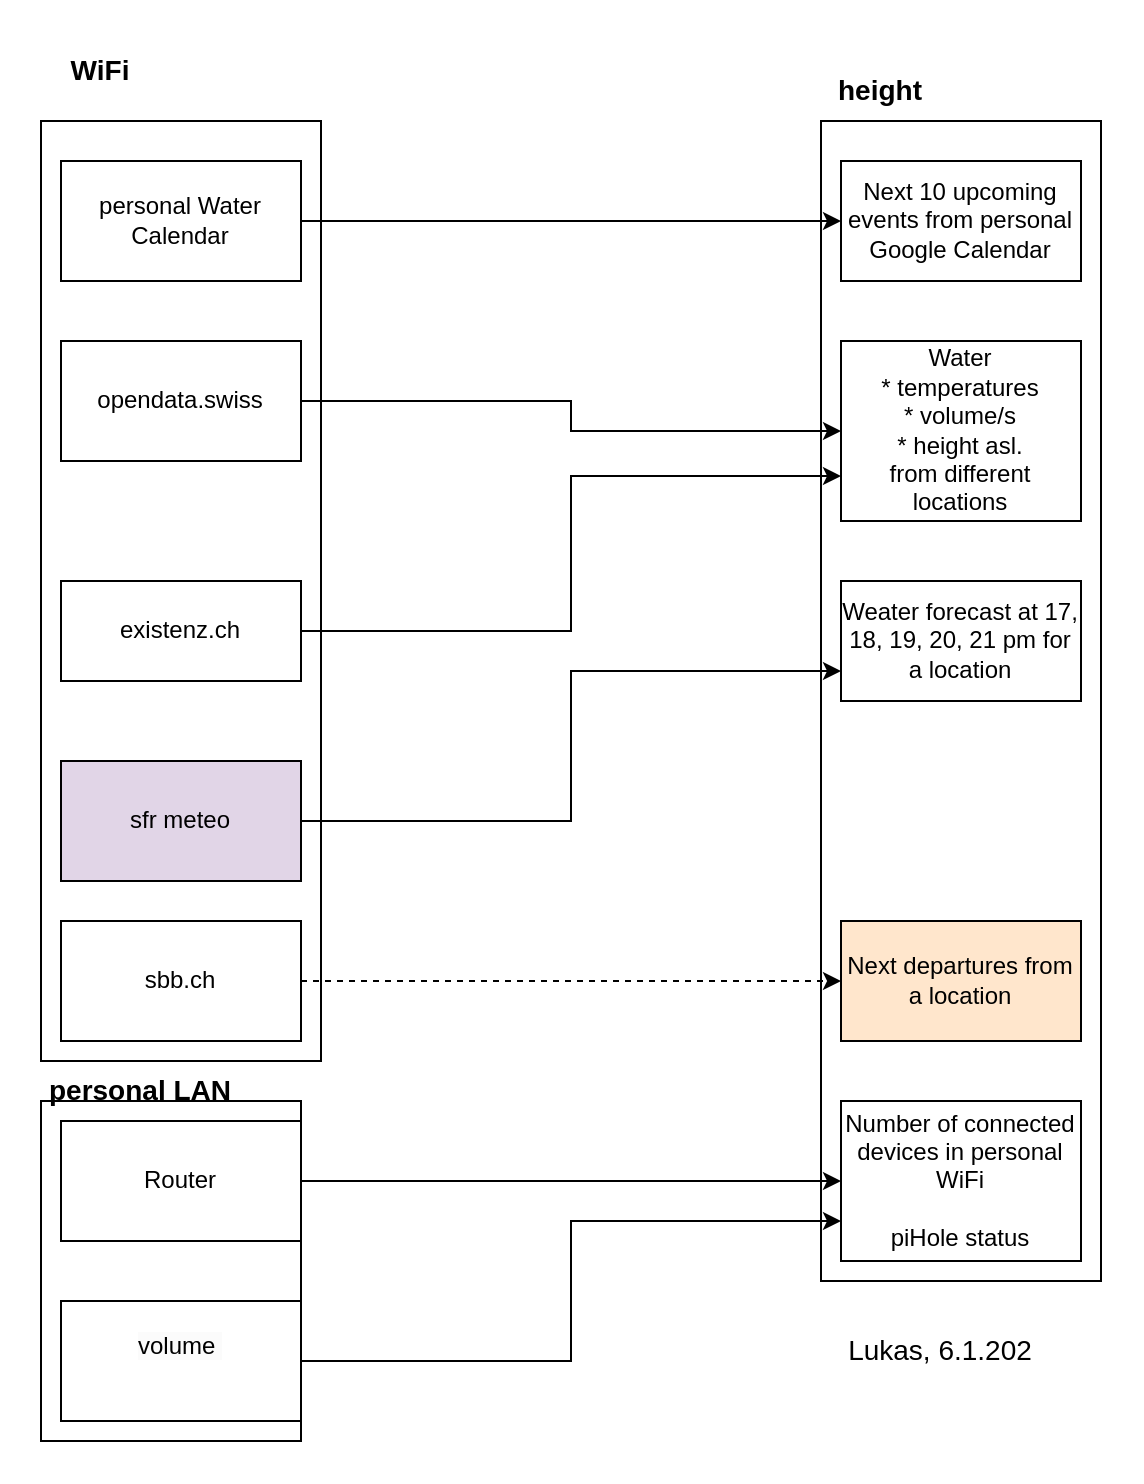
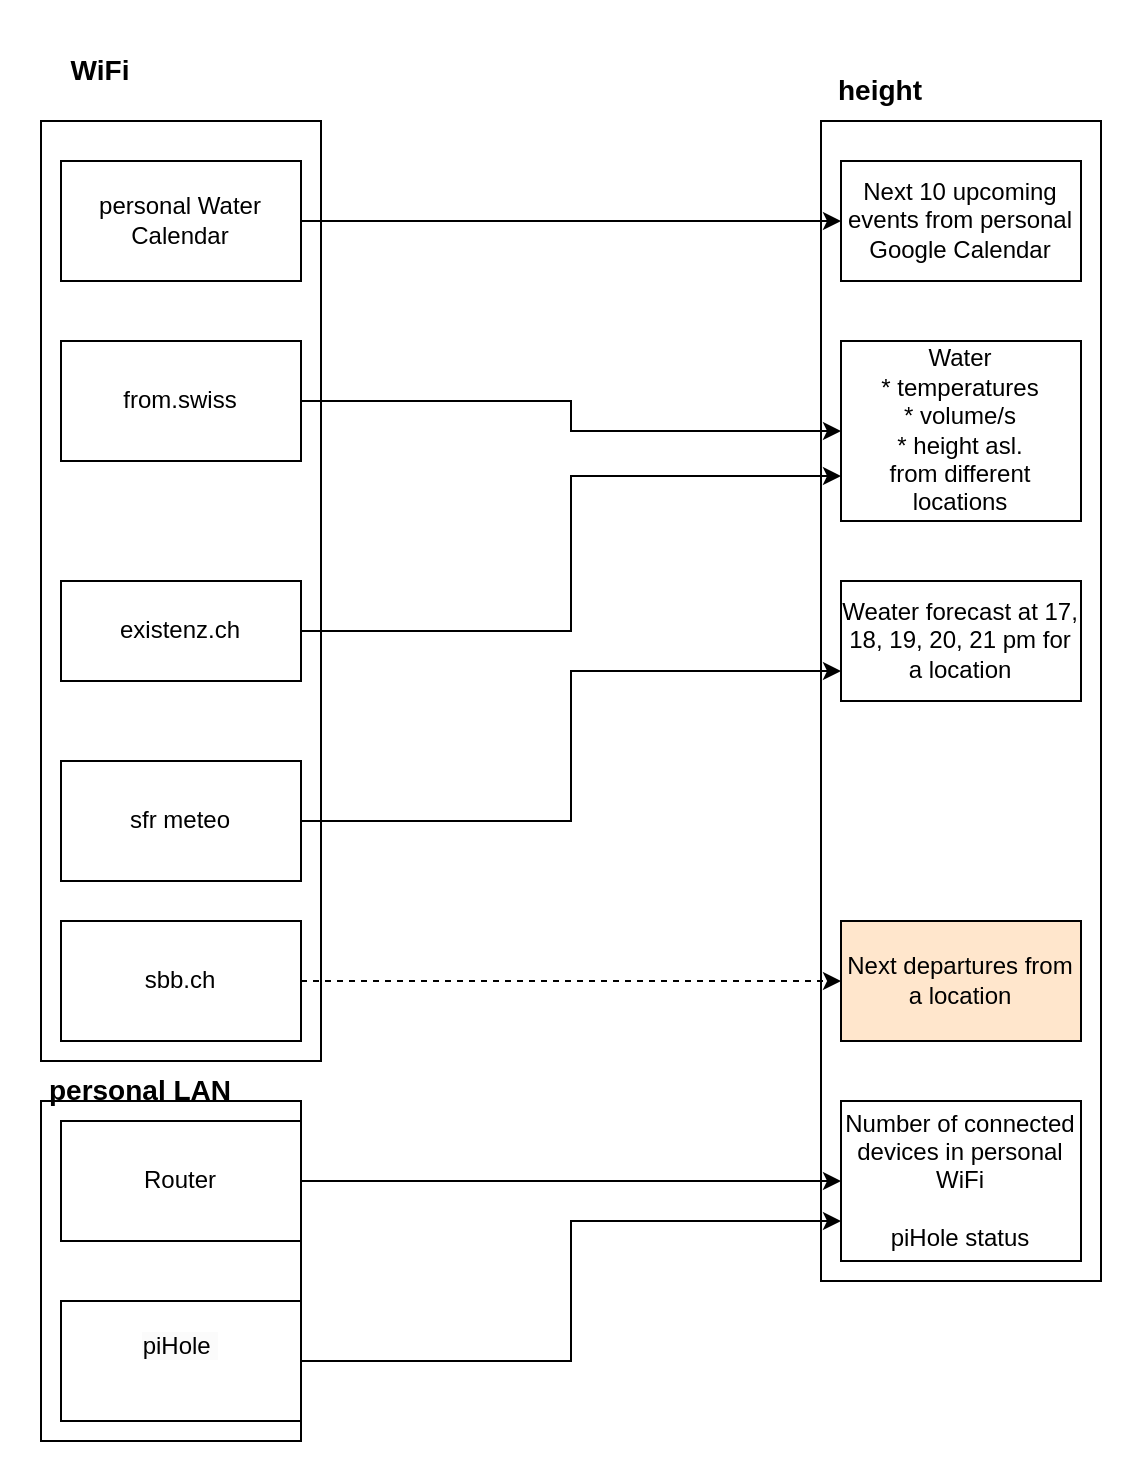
  <mxCell id="0" />
  <mxCell id="1" parent="0" />
  <mxCell id="2" value="" style="rounded=0;whiteSpace=wrap;html=1;" vertex="1" parent="1"><mxGeometry x="20" y="550" width="130" height="170" as="geometry" /></mxCell>
  <mxCell id="3" value="" style="rounded=0;whiteSpace=wrap;html=1;" vertex="1" parent="1"><mxGeometry x="20" y="60" width="140" height="470" as="geometry" /></mxCell>
  <mxCell id="4" value="" style="rounded=0;whiteSpace=wrap;html=1;" vertex="1" parent="1"><mxGeometry x="410" y="60" width="140" height="580" as="geometry" /></mxCell>
  <mxCell id="5" value="Next 10 upcoming events from personal Google Calendar" style="rounded=0;whiteSpace=wrap;html=1;" vertex="1" parent="1"><mxGeometry x="420" y="80" width="120" height="60" as="geometry" /></mxCell>
  <mxCell id="6" value="Water&lt;br&gt;* temperatures&lt;br&gt;* volume/s&lt;br&gt;* height asl.&lt;br&gt;from different locations" style="rounded=0;whiteSpace=wrap;html=1;" vertex="1" parent="1"><mxGeometry x="420" y="170" width="120" height="90" as="geometry" /></mxCell>
  <mxCell id="7" value="Weater forecast at 17, 18, 19, 20, 21 pm for a location" style="rounded=0;whiteSpace=wrap;html=1;" vertex="1" parent="1"><mxGeometry x="420" y="290" width="120" height="60" as="geometry" /></mxCell>
  <mxCell id="8" value="Next departures from a location" style="rounded=0;whiteSpace=wrap;html=1;fillColor=#ffe6cc;" vertex="1" parent="1"><mxGeometry x="420" y="460" width="120" height="60" as="geometry" /></mxCell>
  <mxCell id="9" value="personal Water Calendar" style="rounded=0;whiteSpace=wrap;html=1;" vertex="1" parent="1"><mxGeometry x="30" y="80" width="120" height="60" as="geometry" /></mxCell>
  <mxCell id="10" style="edgeStyle=orthogonalEdgeStyle;rounded=0;orthogonalLoop=1;jettySize=auto;html=1;entryX=0;entryY=0.5;entryDx=0;entryDy=0;" edge="1" parent="1" source="11" target="6"><mxGeometry relative="1" as="geometry" /></mxCell>
- <mxCell id="11" value="opendata.swiss" style="rounded=0;whiteSpace=wrap;html=1;" vertex="1" parent="1"><mxGeometry x="30" y="170" width="120" height="60" as="geometry" /></mxCell>
+ <mxCell id="11" value="from.swiss" style="rounded=0;whiteSpace=wrap;html=1;" vertex="1" parent="1"><mxGeometry x="30" y="170" width="120" height="60" as="geometry" /></mxCell>
  <mxCell id="12" style="edgeStyle=orthogonalEdgeStyle;rounded=0;orthogonalLoop=1;jettySize=auto;html=1;exitX=1;exitY=0.5;exitDx=0;exitDy=0;entryX=0;entryY=0.75;entryDx=0;entryDy=0;" edge="1" parent="1" source="13" target="6"><mxGeometry relative="1" as="geometry" /></mxCell>
  <mxCell id="13" value="existenz.ch" style="rounded=0;whiteSpace=wrap;html=1;" vertex="1" parent="1"><mxGeometry x="30" y="290" width="120" height="50" as="geometry" /></mxCell>
  <mxCell id="14" style="edgeStyle=orthogonalEdgeStyle;rounded=0;orthogonalLoop=1;jettySize=auto;html=1;entryX=0;entryY=0.5;entryDx=0;entryDy=0;dashed=1;" edge="1" parent="1" source="15" target="8"><mxGeometry relative="1" as="geometry" /></mxCell>
  <mxCell id="15" value="sbb.ch" style="rounded=0;whiteSpace=wrap;html=1;" vertex="1" parent="1"><mxGeometry x="30" y="460" width="120" height="60" as="geometry" /></mxCell>
  <mxCell id="16" value="Number of connected devices in personal WiFi&lt;br&gt;&lt;br&gt;piHole status" style="rounded=0;whiteSpace=wrap;html=1;" vertex="1" parent="1"><mxGeometry x="420" y="550" width="120" height="80" as="geometry" /></mxCell>
  <mxCell id="17" style="edgeStyle=orthogonalEdgeStyle;rounded=0;orthogonalLoop=1;jettySize=auto;html=1;entryX=0;entryY=0.5;entryDx=0;entryDy=0;" edge="1" parent="1" source="18" target="16"><mxGeometry relative="1" as="geometry" /></mxCell>
  <mxCell id="18" value="Router" style="rounded=0;whiteSpace=wrap;html=1;" vertex="1" parent="1"><mxGeometry x="30" y="560" width="120" height="60" as="geometry" /></mxCell>
  <mxCell id="19" style="edgeStyle=orthogonalEdgeStyle;rounded=0;orthogonalLoop=1;jettySize=auto;html=1;exitX=1;exitY=0.5;exitDx=0;exitDy=0;entryX=0;entryY=0.75;entryDx=0;entryDy=0;" edge="1" parent="1" source="20" target="16"><mxGeometry relative="1" as="geometry" /></mxCell>
- <mxCell id="20" value="&#10;&lt;span style=&quot;color: rgb(0, 0, 0); font-family: Helvetica; font-size: 12px; font-style: normal; font-variant-ligatures: normal; font-variant-caps: normal; font-weight: 400; letter-spacing: normal; orphans: 2; text-align: center; text-indent: 0px; text-transform: none; widows: 2; word-spacing: 0px; -webkit-text-stroke-width: 0px; background-color: rgb(251, 251, 251); text-decoration-thickness: initial; text-decoration-style: initial; text-decoration-color: initial; float: none; display: inline !important;&quot;&gt;volume&lt;span&gt;&amp;nbsp;&lt;/span&gt;&lt;/span&gt;&#10;&#10;" style="rounded=0;whiteSpace=wrap;html=1;" vertex="1" parent="1"><mxGeometry x="30" y="650" width="120" height="60" as="geometry" /></mxCell>
+ <mxCell id="20" value="&#10;&lt;span style=&quot;color: rgb(0, 0, 0); font-family: Helvetica; font-size: 12px; font-style: normal; font-variant-ligatures: normal; font-variant-caps: normal; font-weight: 400; letter-spacing: normal; orphans: 2; text-align: center; text-indent: 0px; text-transform: none; widows: 2; word-spacing: 0px; -webkit-text-stroke-width: 0px; background-color: rgb(251, 251, 251); text-decoration-thickness: initial; text-decoration-style: initial; text-decoration-color: initial; float: none; display: inline !important;&quot;&gt;piHole&lt;span&gt;&amp;nbsp;&lt;/span&gt;&lt;/span&gt;&#10;&#10;" style="rounded=0;whiteSpace=wrap;html=1;" vertex="1" parent="1"><mxGeometry x="30" y="650" width="120" height="60" as="geometry" /></mxCell>
  <mxCell id="21" value="" style="endArrow=classic;html=1;rounded=0;entryX=0;entryY=0.5;entryDx=0;entryDy=0;" edge="1" parent="1" target="5"><mxGeometry width="50" height="50" relative="1" as="geometry"><mxPoint x="150" y="110" as="sourcePoint" /><mxPoint x="200" y="60" as="targetPoint" /></mxGeometry></mxCell>
  <mxCell id="22" style="edgeStyle=orthogonalEdgeStyle;rounded=0;orthogonalLoop=1;jettySize=auto;html=1;entryX=0;entryY=0.75;entryDx=0;entryDy=0;" edge="1" parent="1" source="23" target="7"><mxGeometry relative="1" as="geometry" /></mxCell>
- <mxCell id="23" value="sfr meteo" style="rounded=0;whiteSpace=wrap;html=1;fillColor=#e1d5e7;" vertex="1" parent="1"><mxGeometry x="30" y="380" width="120" height="60" as="geometry" /></mxCell>
+ <mxCell id="23" value="sfr meteo" style="rounded=0;whiteSpace=wrap;html=1;" vertex="1" parent="1"><mxGeometry x="30" y="380" width="120" height="60" as="geometry" /></mxCell>
  <mxCell id="24" value="&lt;font style=&quot;font-size: 14px;&quot;&gt;&lt;b&gt;height&lt;/b&gt;&lt;/font&gt;" style="text;html=1;strokeColor=none;fillColor=none;align=center;verticalAlign=middle;whiteSpace=wrap;rounded=0;" vertex="1" parent="1"><mxGeometry x="410" y="30" width="60" height="30" as="geometry" /></mxCell>
  <mxCell id="25" value="&lt;font style=&quot;font-size: 14px;&quot;&gt;&lt;b&gt;WiFi&lt;/b&gt;&lt;/font&gt;" style="text;html=1;strokeColor=none;fillColor=none;align=center;verticalAlign=middle;whiteSpace=wrap;rounded=0;" vertex="1" parent="1"><mxGeometry x="20" y="20" width="60" height="30" as="geometry" /></mxCell>
  <mxCell id="26" value="&lt;font style=&quot;font-size: 14px;&quot;&gt;&lt;b&gt;personal LAN&lt;/b&gt;&lt;/font&gt;" style="text;html=1;strokeColor=none;fillColor=none;align=center;verticalAlign=middle;whiteSpace=wrap;rounded=0;" vertex="1" parent="1"><mxGeometry x="20" y="530" width="100" height="30" as="geometry" /></mxCell>
- <mxCell id="27" value="Lukas, 6.1.202" style="text;html=1;strokeColor=none;fillColor=none;align=center;verticalAlign=middle;whiteSpace=wrap;rounded=0;fontSize=14;" vertex="1" parent="1"><mxGeometry x="400" y="660" width="140" height="30" as="geometry" /></mxCell>
